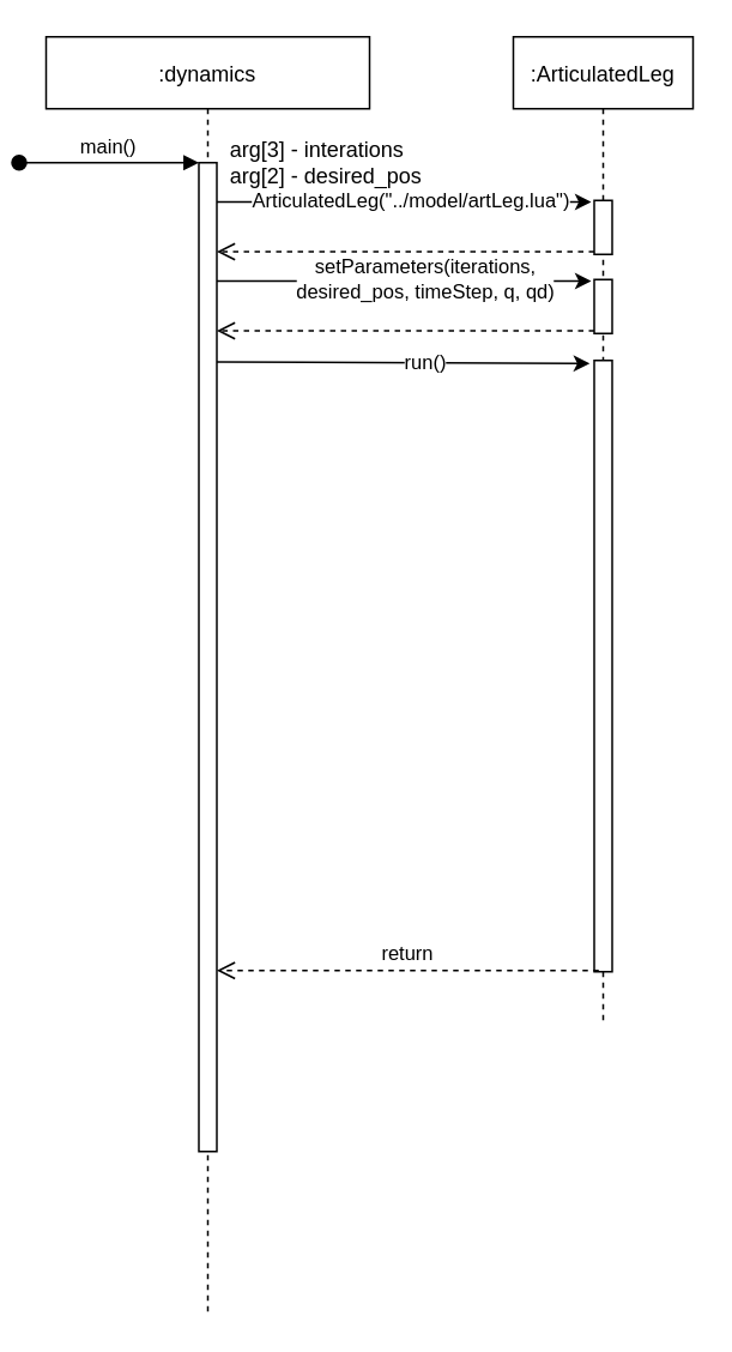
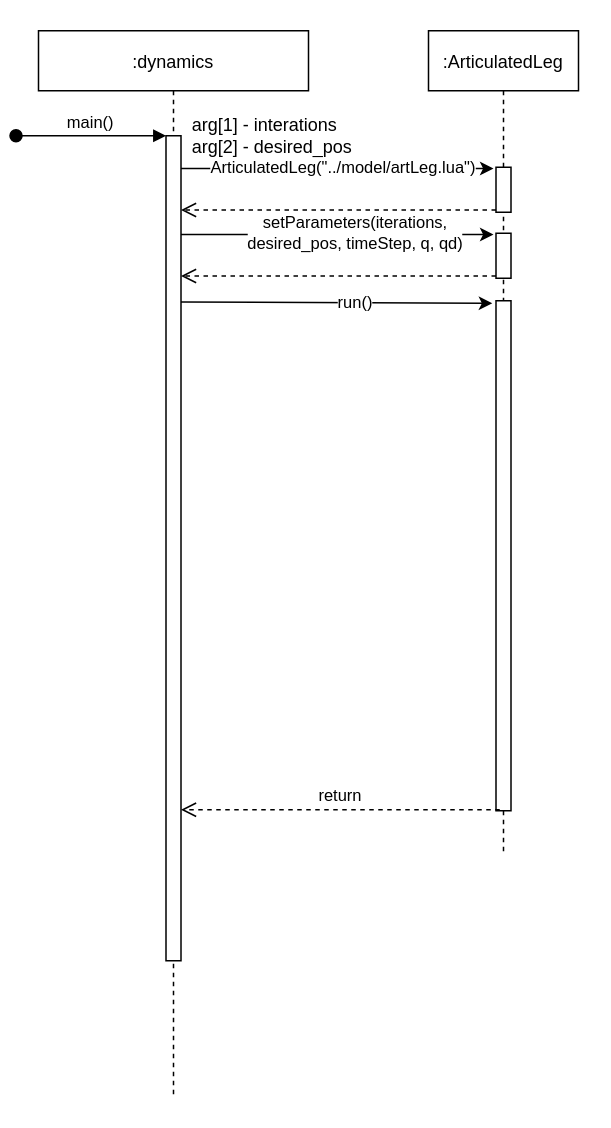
  <mxCell id="0" />
  <mxCell id="1" parent="0" />
  <mxCell id="2" value=":dynamics" style="shape=umlLifeline;perimeter=lifelinePerimeter;container=1;collapsible=0;recursiveResize=0;rounded=0;shadow=0;strokeWidth=1;" parent="1" vertex="1"><mxGeometry x="20" y="20" width="180" height="710" as="geometry" /></mxCell>
  <mxCell id="3" value="" style="points=[];perimeter=orthogonalPerimeter;rounded=0;shadow=0;strokeWidth=1;" parent="2" vertex="1"><mxGeometry x="85" y="70" width="10" height="550" as="geometry" /></mxCell>
  <mxCell id="4" value="main()" style="verticalAlign=bottom;startArrow=oval;endArrow=block;startSize=8;shadow=0;strokeWidth=1;" parent="2" target="3" edge="1"><mxGeometry relative="1" as="geometry"><mxPoint x="-15" y="70" as="sourcePoint" /></mxGeometry></mxCell>
- <mxCell id="5" value="&lt;div&gt;arg[3] - interations&amp;nbsp;&amp;nbsp;&amp;nbsp; &lt;br&gt;&lt;/div&gt;&lt;div&gt;arg[2] - desired_pos&lt;br&gt;&lt;/div&gt;" style="text;html=1;strokeColor=none;fillColor=none;align=center;verticalAlign=middle;whiteSpace=wrap;rounded=0;" vertex="1" parent="2"><mxGeometry x="101" y="60" width="110" height="20" as="geometry" /></mxCell>
+ <mxCell id="5" value="&lt;div&gt;arg[1] - interations&amp;nbsp;&amp;nbsp;&amp;nbsp; &lt;br&gt;&lt;/div&gt;&lt;div&gt;arg[2] - desired_pos&lt;br&gt;&lt;/div&gt;" style="text;html=1;strokeColor=none;fillColor=none;align=center;verticalAlign=middle;whiteSpace=wrap;rounded=0;" vertex="1" parent="2"><mxGeometry x="101" y="60" width="110" height="20" as="geometry" /></mxCell>
  <mxCell id="6" value=":ArticulatedLeg" style="shape=umlLifeline;perimeter=lifelinePerimeter;container=1;collapsible=0;recursiveResize=0;rounded=0;shadow=0;strokeWidth=1;" parent="1" vertex="1"><mxGeometry x="280" y="20" width="100" height="550" as="geometry" /></mxCell>
  <mxCell id="7" value="" style="points=[];perimeter=orthogonalPerimeter;rounded=0;shadow=0;strokeWidth=1;" parent="6" vertex="1"><mxGeometry x="45" y="91" width="10" height="30" as="geometry" /></mxCell>
  <mxCell id="8" value="" style="points=[];perimeter=orthogonalPerimeter;rounded=0;shadow=0;strokeWidth=1;" vertex="1" parent="6"><mxGeometry x="45" y="135" width="10" height="30" as="geometry" /></mxCell>
  <mxCell id="9" value="" style="verticalAlign=bottom;endArrow=open;dashed=1;endSize=8;exitX=0;exitY=0.95;shadow=0;strokeWidth=1;" edge="1" parent="6" source="8"><mxGeometry relative="1" as="geometry"><mxPoint x="-165" y="163.5" as="targetPoint" /></mxGeometry></mxCell>
  <mxCell id="10" value="" style="endArrow=classic;html=1;entryX=-0.167;entryY=0.028;entryDx=0;entryDy=0;entryPerimeter=0;" edge="1" parent="6" target="8"><mxGeometry width="50" height="50" relative="1" as="geometry"><mxPoint x="-165" y="135.84" as="sourcePoint" /><mxPoint x="10" y="244" as="targetPoint" /><Array as="points" /></mxGeometry></mxCell>
  <mxCell id="11" value="&lt;div&gt;setParameters(iterations, &lt;br&gt;&lt;/div&gt;&lt;div&gt;desired_pos, timeStep, q, qd)&lt;br&gt;&lt;/div&gt;" style="edgeLabel;html=1;align=center;verticalAlign=middle;resizable=0;points=[];" vertex="1" connectable="0" parent="10"><mxGeometry x="0.104" y="1" relative="1" as="geometry"><mxPoint as="offset" /></mxGeometry></mxCell>
  <mxCell id="12" value="" style="points=[];perimeter=orthogonalPerimeter;rounded=0;shadow=0;strokeWidth=1;" vertex="1" parent="6"><mxGeometry x="45" y="180" width="10" height="340" as="geometry" /></mxCell>
  <mxCell id="13" value="" style="endArrow=classic;html=1;entryX=-0.25;entryY=0.005;entryDx=0;entryDy=0;entryPerimeter=0;" edge="1" parent="6" target="12"><mxGeometry width="50" height="50" relative="1" as="geometry"><mxPoint x="-165" y="180.84" as="sourcePoint" /><mxPoint x="10" y="289" as="targetPoint" /><Array as="points" /></mxGeometry></mxCell>
  <mxCell id="14" value="run()" style="edgeLabel;html=1;align=center;verticalAlign=middle;resizable=0;points=[];" vertex="1" connectable="0" parent="13"><mxGeometry x="0.104" y="1" relative="1" as="geometry"><mxPoint as="offset" /></mxGeometry></mxCell>
  <mxCell id="15" value="" style="verticalAlign=bottom;endArrow=open;dashed=1;endSize=8;exitX=0;exitY=0.95;shadow=0;strokeWidth=1;" parent="1" source="7" target="3" edge="1"><mxGeometry relative="1" as="geometry"><mxPoint x="195" y="186" as="targetPoint" /></mxGeometry></mxCell>
  <mxCell id="16" value="" style="endArrow=classic;html=1;entryX=-0.167;entryY=0.028;entryDx=0;entryDy=0;entryPerimeter=0;" edge="1" parent="1" source="3" target="7"><mxGeometry width="50" height="50" relative="1" as="geometry"><mxPoint x="240" y="280" as="sourcePoint" /><mxPoint x="290" y="230" as="targetPoint" /><Array as="points" /></mxGeometry></mxCell>
  <mxCell id="17" value="ArticulatedLeg(&quot;../model/artLeg.lua&quot;)" style="edgeLabel;html=1;align=center;verticalAlign=middle;resizable=0;points=[];" vertex="1" connectable="0" parent="16"><mxGeometry x="0.104" y="1" relative="1" as="geometry"><mxPoint x="-8" as="offset" /></mxGeometry></mxCell>
  <mxCell id="18" value="return" style="verticalAlign=bottom;endArrow=open;dashed=1;endSize=8;shadow=0;strokeWidth=1;exitX=0.25;exitY=0.998;exitDx=0;exitDy=0;exitPerimeter=0;" edge="1" parent="1" source="12" target="3"><mxGeometry relative="1" as="geometry"><mxPoint x="120" y="549" as="targetPoint" /></mxGeometry></mxCell>
